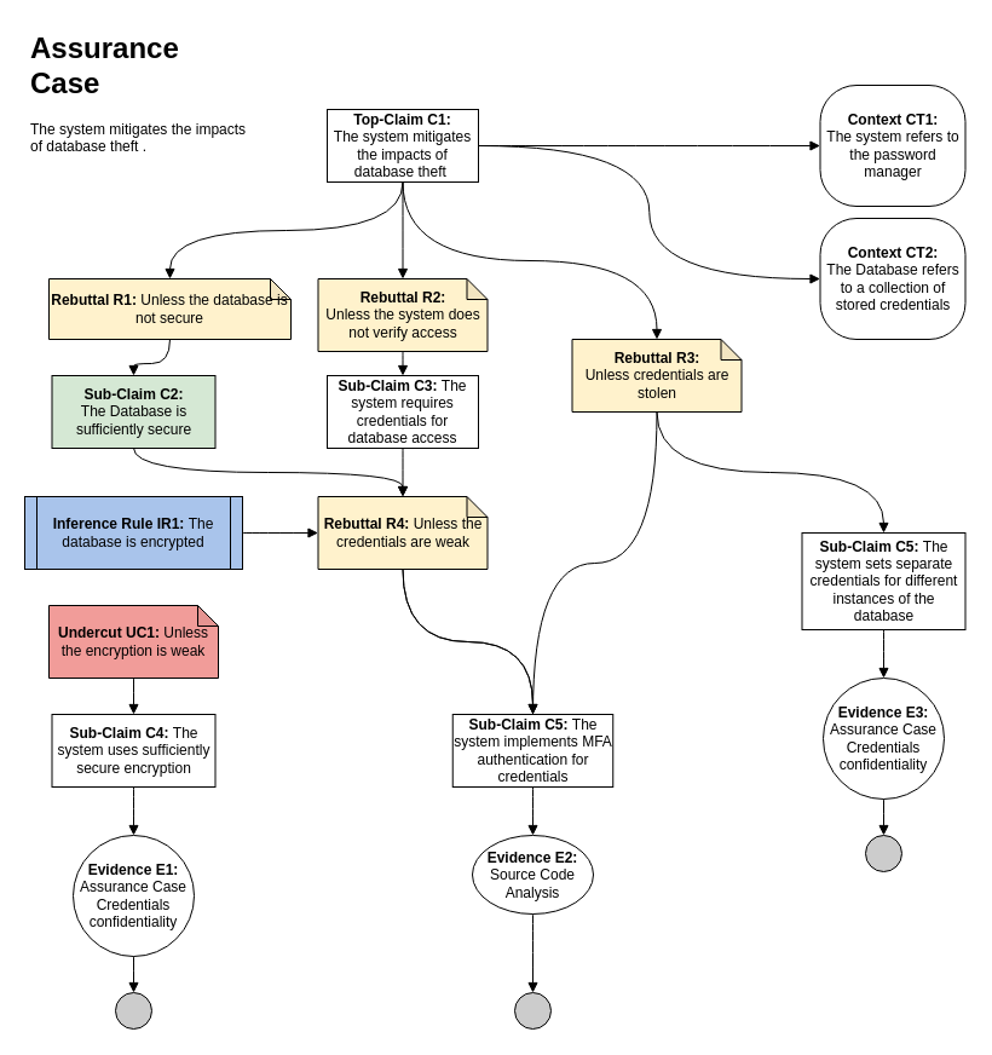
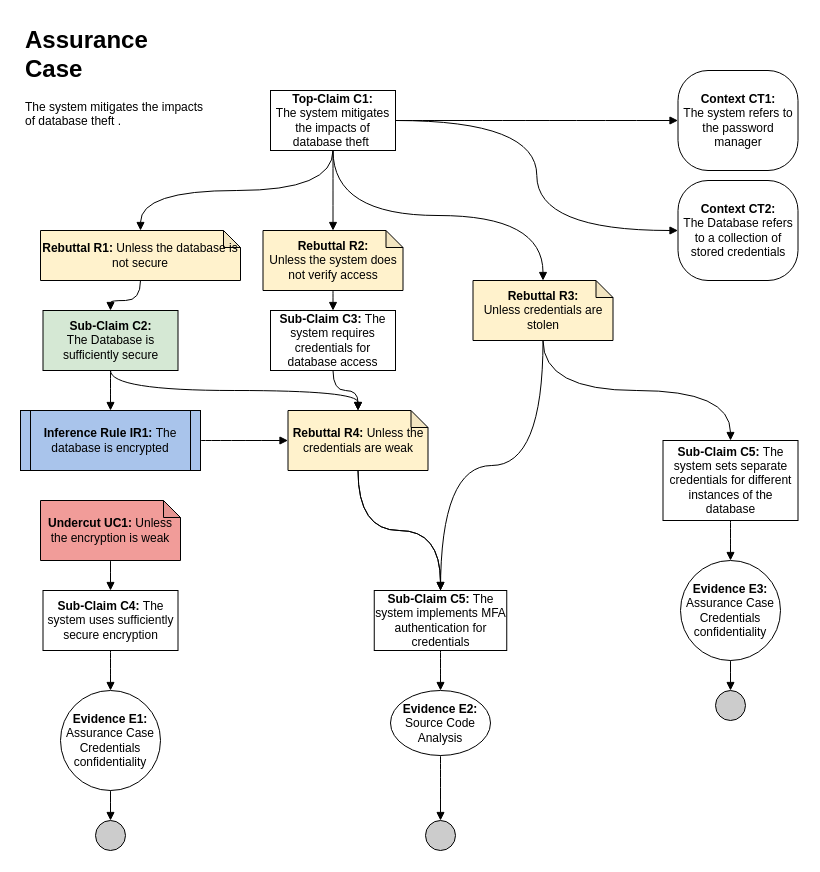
  <mxCell id="0" />
  <mxCell id="1" parent="0" />
  <mxCell id="2" value="&lt;h1&gt;Assurance Case&lt;/h1&gt;&lt;p&gt;The system mitigates the impacts of database theft&amp;nbsp;.&lt;/p&gt;" style="text;html=1;strokeColor=none;fillColor=none;spacing=5;spacingTop=-20;whiteSpace=wrap;overflow=hidden;rounded=0;" parent="1" vertex="1"><mxGeometry x="20" y="20" width="190" height="150" as="geometry" /></mxCell>
  <mxCell id="3" value="" style="edgeStyle=orthogonalEdgeStyle;rounded=0;orthogonalLoop=1;jettySize=auto;html=1;endArrow=block;endFill=1;curved=1;exitX=0.5;exitY=1;exitDx=0;exitDy=0;" parent="1" source="5" target="8" edge="1"><mxGeometry relative="1" as="geometry" /></mxCell>
+ <mxCell id="4" style="edgeStyle=orthogonalEdgeStyle;curved=1;rounded=0;orthogonalLoop=1;jettySize=auto;html=1;exitX=0.5;exitY=1;exitDx=0;exitDy=0;endArrow=block;endFill=1;" parent="1" source="9" target="11" edge="1"><mxGeometry relative="1" as="geometry" /></mxCell>
  <mxCell id="5" value="&lt;b&gt;Top-Claim C1:&lt;br&gt;&lt;/b&gt;The system mitigates the impacts of database theft&amp;nbsp;" style="rounded=0;whiteSpace=wrap;html=1;" parent="1" vertex="1"><mxGeometry x="270" y="90" width="125" height="60" as="geometry" /></mxCell>
  <mxCell id="6" value="&lt;b&gt;Context CT1:&lt;/b&gt;&lt;br&gt;The system refers to the password manager" style="rounded=1;whiteSpace=wrap;html=1;arcSize=30;" parent="1" vertex="1"><mxGeometry x="677.5" y="70" width="120" height="100" as="geometry" /></mxCell>
  <mxCell id="7" style="edgeStyle=orthogonalEdgeStyle;curved=1;rounded=0;orthogonalLoop=1;jettySize=auto;html=1;endArrow=block;endFill=1;" parent="1" source="8" target="9" edge="1"><mxGeometry relative="1" as="geometry" /></mxCell>
  <mxCell id="8" value="&lt;b&gt;Rebuttal R1:&lt;/b&gt; Unless the database is not secure" style="shape=note;whiteSpace=wrap;html=1;backgroundOutline=1;darkOpacity=0.05;size=17;fillColor=#FFF2CC;" parent="1" vertex="1"><mxGeometry x="40" y="230" width="200" height="50" as="geometry" /></mxCell>
  <mxCell id="9" value="&lt;b&gt;Sub-Claim C2:&lt;br&gt;&lt;/b&gt;The Database is sufficiently secure" style="rounded=0;whiteSpace=wrap;html=1;fillColor=#d5e8d4;" parent="1" vertex="1"><mxGeometry x="42.5" y="310" width="135" height="60" as="geometry" /></mxCell>
  <mxCell id="10" style="edgeStyle=orthogonalEdgeStyle;curved=1;rounded=0;orthogonalLoop=1;jettySize=auto;html=1;endArrow=block;endFill=1;" parent="1" source="11" target="35" edge="1"><mxGeometry relative="1" as="geometry" /></mxCell>
  <mxCell id="11" value="&lt;b&gt;Inference Rule IR1:&lt;/b&gt;&amp;nbsp;The database is encrypted" style="shape=process;whiteSpace=wrap;html=1;backgroundOutline=1;fillColor=#A9C4EB;size=0.056;" parent="1" vertex="1"><mxGeometry x="20" y="410" width="180" height="60" as="geometry" /></mxCell>
  <mxCell id="12" style="edgeStyle=orthogonalEdgeStyle;curved=1;rounded=0;orthogonalLoop=1;jettySize=auto;html=1;endArrow=block;endFill=1;exitX=0.5;exitY=1;exitDx=0;exitDy=0;exitPerimeter=0;entryX=0.5;entryY=0;entryDx=0;entryDy=0;" parent="1" source="13" target="31" edge="1"><mxGeometry relative="1" as="geometry"><mxPoint x="420" y="970" as="targetPoint" /></mxGeometry></mxCell>
  <mxCell id="13" value="&lt;b&gt;Undercut UC1:&lt;/b&gt; Unless the encryption is weak" style="shape=note;whiteSpace=wrap;html=1;backgroundOutline=1;darkOpacity=0.05;size=17;fillColor=#F19C99;" parent="1" vertex="1"><mxGeometry x="40" y="500" width="140" height="60" as="geometry" /></mxCell>
  <mxCell id="14" value="&lt;b&gt;Context CT2:&lt;/b&gt;&lt;br&gt;The Database refers to a collection of stored credentials" style="rounded=1;whiteSpace=wrap;html=1;arcSize=30;" parent="1" vertex="1"><mxGeometry x="677.5" y="180" width="120" height="100" as="geometry" /></mxCell>
  <mxCell id="15" style="edgeStyle=orthogonalEdgeStyle;curved=1;rounded=0;orthogonalLoop=1;jettySize=auto;html=1;exitX=1;exitY=0.5;exitDx=0;exitDy=0;endArrow=block;endFill=1;entryX=0;entryY=0.5;entryDx=0;entryDy=0;" parent="1" source="5" target="14" edge="1"><mxGeometry relative="1" as="geometry"><mxPoint x="232.5" y="310" as="sourcePoint" /><mxPoint x="445" y="390" as="targetPoint" /></mxGeometry></mxCell>
  <mxCell id="16" style="edgeStyle=orthogonalEdgeStyle;curved=1;rounded=0;orthogonalLoop=1;jettySize=auto;html=1;exitX=1;exitY=0.5;exitDx=0;exitDy=0;endArrow=block;endFill=1;entryX=0;entryY=0.5;entryDx=0;entryDy=0;" parent="1" source="5" target="6" edge="1"><mxGeometry relative="1" as="geometry"><mxPoint x="342.5" y="60" as="sourcePoint" /><mxPoint x="555" y="140" as="targetPoint" /></mxGeometry></mxCell>
  <mxCell id="17" value="&lt;b&gt;Evidence E1:&lt;/b&gt;&lt;br&gt;Assurance Case Credentials confidentiality" style="ellipse;whiteSpace=wrap;html=1;aspect=fixed;fillColor=#ffffff;rounded=0;" parent="1" vertex="1"><mxGeometry x="60" y="690" width="100" height="100" as="geometry" /></mxCell>
  <mxCell id="18" value="&lt;b&gt;Rebuttal R2:&lt;/b&gt; &lt;br&gt;Unless the system does not verify access" style="shape=note;whiteSpace=wrap;html=1;backgroundOutline=1;darkOpacity=0.05;size=17;fillColor=#FFF2CC;" parent="1" vertex="1"><mxGeometry x="262.5" y="230" width="140" height="60" as="geometry" /></mxCell>
  <mxCell id="19" style="edgeStyle=orthogonalEdgeStyle;curved=1;rounded=0;orthogonalLoop=1;jettySize=auto;html=1;exitX=0.5;exitY=1;exitDx=0;exitDy=0;endArrow=block;endFill=1;entryX=0.5;entryY=0;entryDx=0;entryDy=0;entryPerimeter=0;" parent="1" source="5" target="18" edge="1"><mxGeometry relative="1" as="geometry"><mxPoint x="290" y="360" as="sourcePoint" /><mxPoint x="502.5" y="440" as="targetPoint" /></mxGeometry></mxCell>
  <mxCell id="20" value="&lt;b&gt;Sub-Claim C3: &lt;/b&gt;The system requires credentials for database access" style="rounded=0;whiteSpace=wrap;html=1;" parent="1" vertex="1"><mxGeometry x="270" y="310" width="125" height="60" as="geometry" /></mxCell>
  <mxCell id="21" value="&lt;b&gt;Rebuttal R3:&lt;/b&gt; &lt;br&gt;Unless credentials are stolen" style="shape=note;whiteSpace=wrap;html=1;backgroundOutline=1;darkOpacity=0.05;size=17;fillColor=#FFF2CC;" parent="1" vertex="1"><mxGeometry x="472.5" y="280" width="140" height="60" as="geometry" /></mxCell>
  <mxCell id="22" value="&lt;b&gt;Sub-Claim C5: &lt;/b&gt;The system implements MFA authentication for credentials" style="rounded=0;whiteSpace=wrap;html=1;" parent="1" vertex="1"><mxGeometry x="373.75" y="590" width="132.5" height="60" as="geometry" /></mxCell>
  <mxCell id="23" style="edgeStyle=orthogonalEdgeStyle;curved=1;rounded=0;orthogonalLoop=1;jettySize=auto;html=1;exitX=0.5;exitY=1;exitDx=0;exitDy=0;endArrow=block;endFill=1;entryX=0.5;entryY=0;entryDx=0;entryDy=0;exitPerimeter=0;" parent="1" source="18" target="20" edge="1"><mxGeometry relative="1" as="geometry"><mxPoint x="297.5" y="320" as="sourcePoint" /><mxPoint x="510" y="400" as="targetPoint" /></mxGeometry></mxCell>
  <mxCell id="24" style="edgeStyle=orthogonalEdgeStyle;curved=1;rounded=0;orthogonalLoop=1;jettySize=auto;html=1;exitX=0.5;exitY=1;exitDx=0;exitDy=0;endArrow=block;endFill=1;exitPerimeter=0;entryX=0.5;entryY=0;entryDx=0;entryDy=0;" parent="1" source="35" target="22" edge="1"><mxGeometry relative="1" as="geometry"><mxPoint x="430" y="320" as="sourcePoint" /><mxPoint x="380" y="530" as="targetPoint" /></mxGeometry></mxCell>
  <mxCell id="25" style="edgeStyle=orthogonalEdgeStyle;curved=1;rounded=0;orthogonalLoop=1;jettySize=auto;html=1;exitX=0.5;exitY=1;exitDx=0;exitDy=0;endArrow=block;endFill=1;entryX=0.5;entryY=0;entryDx=0;entryDy=0;entryPerimeter=0;" parent="1" source="20" target="35" edge="1"><mxGeometry relative="1" as="geometry"><mxPoint x="397.5" y="160" as="sourcePoint" /><mxPoint x="332.5" y="410" as="targetPoint" /></mxGeometry></mxCell>
  <mxCell id="26" value="&lt;b&gt;Sub-Claim C5:&amp;nbsp;&lt;/b&gt;The system sets separate credentials for different instances of the database" style="rounded=0;whiteSpace=wrap;html=1;" parent="1" vertex="1"><mxGeometry x="662.5" y="440" width="135" height="80" as="geometry" /></mxCell>
  <mxCell id="27" style="edgeStyle=orthogonalEdgeStyle;curved=1;rounded=0;orthogonalLoop=1;jettySize=auto;html=1;endArrow=block;endFill=1;entryX=0.5;entryY=0;entryDx=0;entryDy=0;exitX=0.5;exitY=1;exitDx=0;exitDy=0;exitPerimeter=0;" parent="1" source="21" target="26" edge="1"><mxGeometry relative="1" as="geometry"><mxPoint x="630" y="350" as="sourcePoint" /><mxPoint x="642.5" y="390" as="targetPoint" /></mxGeometry></mxCell>
  <mxCell id="28" style="edgeStyle=orthogonalEdgeStyle;curved=1;rounded=0;orthogonalLoop=1;jettySize=auto;html=1;exitX=0.5;exitY=1;exitDx=0;exitDy=0;endArrow=block;endFill=1;entryX=0.5;entryY=0;entryDx=0;entryDy=0;entryPerimeter=0;" parent="1" source="5" target="21" edge="1"><mxGeometry relative="1" as="geometry"><mxPoint x="290" y="310" as="sourcePoint" /><mxPoint x="502.5" y="390" as="targetPoint" /></mxGeometry></mxCell>
  <mxCell id="29" style="edgeStyle=orthogonalEdgeStyle;curved=1;rounded=0;orthogonalLoop=1;jettySize=auto;html=1;exitX=0.5;exitY=1;exitDx=0;exitDy=0;endArrow=block;endFill=1;entryX=0.5;entryY=0;entryDx=0;entryDy=0;entryPerimeter=0;" parent="1" source="9" target="35" edge="1"><mxGeometry relative="1" as="geometry"><mxPoint x="290" y="600" as="sourcePoint" /><mxPoint x="502.5" y="680" as="targetPoint" /></mxGeometry></mxCell>
  <mxCell id="30" style="edgeStyle=orthogonalEdgeStyle;curved=1;rounded=0;orthogonalLoop=1;jettySize=auto;html=1;endArrow=block;endFill=1;entryX=0.5;entryY=0;entryDx=0;entryDy=0;exitX=0.5;exitY=1;exitDx=0;exitDy=0;exitPerimeter=0;startArrow=none;" parent="1" source="35" target="22" edge="1"><mxGeometry relative="1" as="geometry"><mxPoint x="520" y="420" as="sourcePoint" /><mxPoint x="502.5" y="480" as="targetPoint" /></mxGeometry></mxCell>
  <mxCell id="31" value="&lt;b&gt;Sub-Claim C4:&lt;/b&gt;&amp;nbsp;The system uses sufficiently secure encryption" style="rounded=0;whiteSpace=wrap;html=1;" parent="1" vertex="1"><mxGeometry x="42.5" y="590" width="135" height="60" as="geometry" /></mxCell>
  <mxCell id="32" style="edgeStyle=orthogonalEdgeStyle;curved=1;rounded=0;orthogonalLoop=1;jettySize=auto;html=1;exitX=0.5;exitY=1;exitDx=0;exitDy=0;endArrow=block;endFill=1;entryX=0.5;entryY=0;entryDx=0;entryDy=0;" parent="1" source="31" target="17" edge="1"><mxGeometry relative="1" as="geometry"><mxPoint x="280" y="470" as="sourcePoint" /><mxPoint x="492.5" y="550" as="targetPoint" /></mxGeometry></mxCell>
  <mxCell id="33" value="" style="ellipse;whiteSpace=wrap;html=1;aspect=fixed;fillColor=#CCCCCC;" parent="1" vertex="1"><mxGeometry x="95" y="820" width="30" height="30" as="geometry" /></mxCell>
  <mxCell id="34" style="edgeStyle=orthogonalEdgeStyle;curved=1;rounded=0;orthogonalLoop=1;jettySize=auto;html=1;exitX=0.5;exitY=1;exitDx=0;exitDy=0;endArrow=block;endFill=1;entryX=0.5;entryY=0;entryDx=0;entryDy=0;" parent="1" source="17" target="33" edge="1"><mxGeometry relative="1" as="geometry"><mxPoint x="280" y="870" as="sourcePoint" /><mxPoint x="492.5" y="950" as="targetPoint" /></mxGeometry></mxCell>
- <mxCell id="35" value="&lt;b&gt;Rebuttal R4: &lt;/b&gt;Unless the credentials are weak" style="shape=note;whiteSpace=wrap;html=1;backgroundOutline=1;darkOpacity=0.05;size=17;fillColor=#FFF2CC;" parent="1" vertex="1"><mxGeometry x="262.5" y="410" width="140" height="60" as="geometry" /></mxCell>
+ <mxCell id="35" value="&lt;b&gt;Rebuttal R4: &lt;/b&gt;Unless the credentials are weak" style="shape=note;whiteSpace=wrap;html=1;backgroundOutline=1;darkOpacity=0.05;size=17;fillColor=#FFF2CC;" parent="1" vertex="1"><mxGeometry x="287.5" y="410" width="140" height="60" as="geometry" /></mxCell>
  <mxCell id="36" value="" style="edgeStyle=orthogonalEdgeStyle;curved=1;rounded=0;orthogonalLoop=1;jettySize=auto;html=1;endArrow=none;endFill=1;entryX=0.5;entryY=0;entryDx=0;entryDy=0;exitX=0.5;exitY=1;exitDx=0;exitDy=0;exitPerimeter=0;" parent="1" source="21" target="22" edge="1"><mxGeometry relative="1" as="geometry"><mxPoint x="540" y="290" as="sourcePoint" /><mxPoint x="332.5" y="600" as="targetPoint" /></mxGeometry></mxCell>
  <mxCell id="37" value="&lt;b&gt;Evidence E2:&lt;/b&gt;&lt;br&gt;Source Code Analysis" style="ellipse;whiteSpace=wrap;html=1;aspect=fixed;fillColor=#ffffff;rounded=0;" parent="1" vertex="1"><mxGeometry x="390" y="690" width="100" height="65" as="geometry" /></mxCell>
  <mxCell id="38" style="edgeStyle=orthogonalEdgeStyle;curved=1;rounded=0;orthogonalLoop=1;jettySize=auto;html=1;exitX=0.5;exitY=1;exitDx=0;exitDy=0;endArrow=block;endFill=1;entryX=0.5;entryY=0;entryDx=0;entryDy=0;" parent="1" source="22" target="37" edge="1"><mxGeometry relative="1" as="geometry"><mxPoint x="280" y="550" as="sourcePoint" /><mxPoint x="492.5" y="630" as="targetPoint" /></mxGeometry></mxCell>
  <mxCell id="39" value="" style="ellipse;whiteSpace=wrap;html=1;aspect=fixed;fillColor=#CCCCCC;" parent="1" vertex="1"><mxGeometry x="425" y="820" width="30" height="30" as="geometry" /></mxCell>
  <mxCell id="40" style="edgeStyle=orthogonalEdgeStyle;curved=1;rounded=0;orthogonalLoop=1;jettySize=auto;html=1;exitX=0.5;exitY=1;exitDx=0;exitDy=0;endArrow=block;endFill=1;entryX=0.5;entryY=0;entryDx=0;entryDy=0;" parent="1" source="37" target="39" edge="1"><mxGeometry relative="1" as="geometry"><mxPoint x="280" y="550" as="sourcePoint" /><mxPoint x="440" y="820" as="targetPoint" /></mxGeometry></mxCell>
  <mxCell id="41" value="&lt;b&gt;Evidence E3:&lt;/b&gt;&lt;br&gt;Assurance Case Credentials confidentiality" style="ellipse;whiteSpace=wrap;html=1;aspect=fixed;fillColor=#ffffff;rounded=0;" vertex="1" parent="1"><mxGeometry x="680" y="560" width="100" height="100" as="geometry" /></mxCell>
  <mxCell id="42" style="edgeStyle=orthogonalEdgeStyle;curved=1;rounded=0;orthogonalLoop=1;jettySize=auto;html=1;endArrow=block;endFill=1;entryX=0.5;entryY=0;entryDx=0;entryDy=0;exitX=0.5;exitY=1;exitDx=0;exitDy=0;" edge="1" parent="1" target="41" source="26"><mxGeometry relative="1" as="geometry"><mxPoint x="730" y="520" as="sourcePoint" /><mxPoint x="1112.5" y="420" as="targetPoint" /></mxGeometry></mxCell>
  <mxCell id="43" value="" style="ellipse;whiteSpace=wrap;html=1;aspect=fixed;fillColor=#CCCCCC;" vertex="1" parent="1"><mxGeometry x="715" y="690" width="30" height="30" as="geometry" /></mxCell>
  <mxCell id="44" style="edgeStyle=orthogonalEdgeStyle;curved=1;rounded=0;orthogonalLoop=1;jettySize=auto;html=1;exitX=0.5;exitY=1;exitDx=0;exitDy=0;endArrow=block;endFill=1;entryX=0.5;entryY=0;entryDx=0;entryDy=0;" edge="1" parent="1" source="41" target="43"><mxGeometry relative="1" as="geometry"><mxPoint x="900" y="740" as="sourcePoint" /><mxPoint x="1112.5" y="820" as="targetPoint" /></mxGeometry></mxCell>
